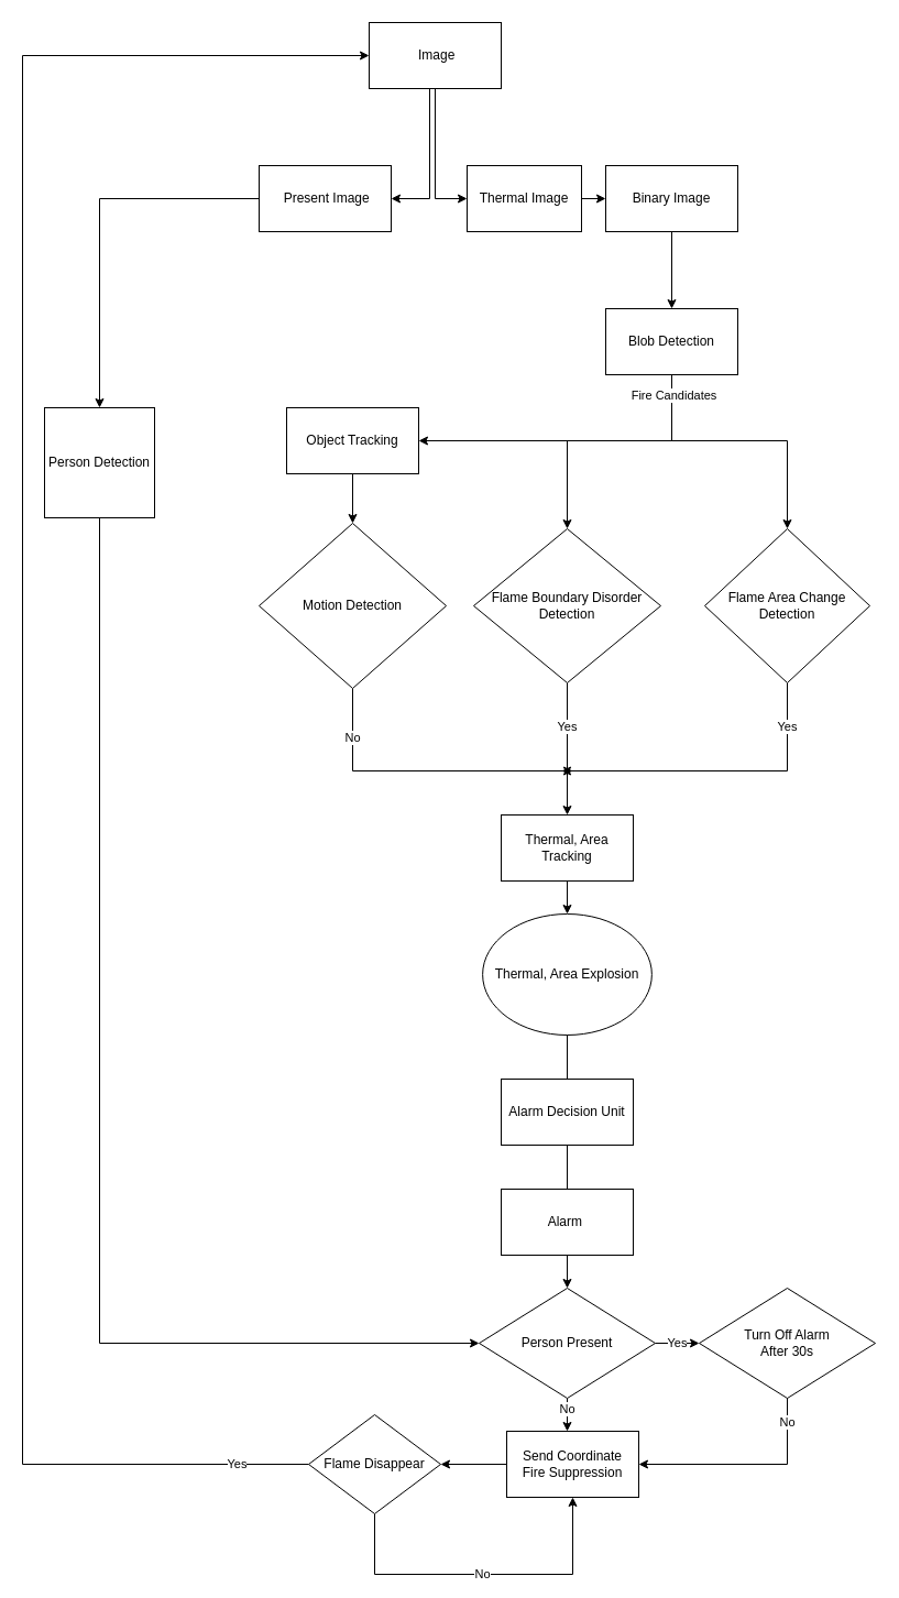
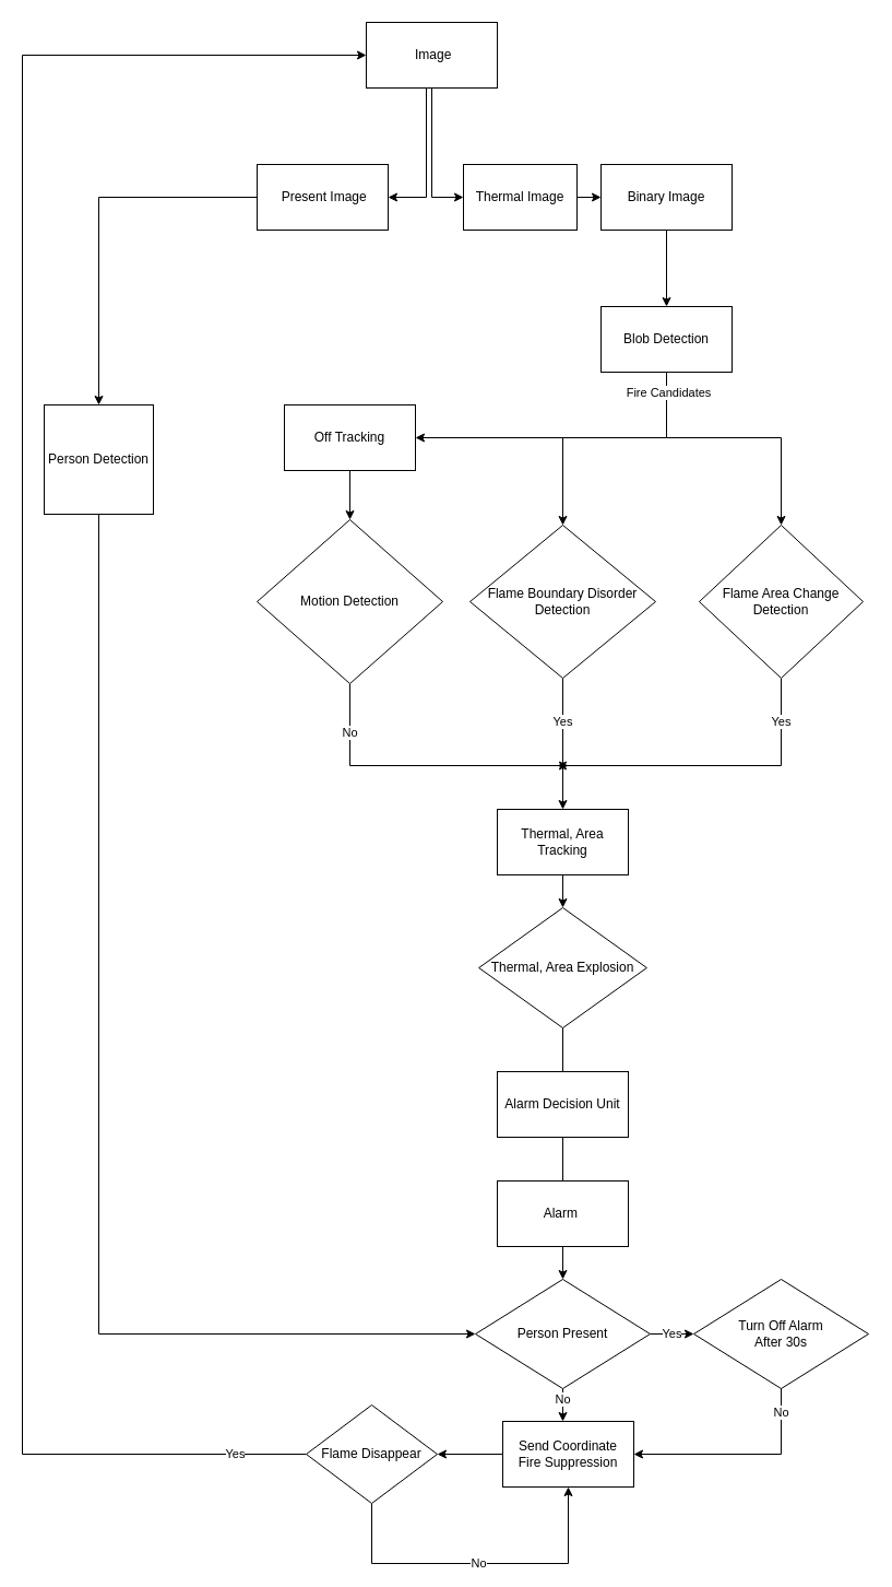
  <mxCell id="0" />
  <mxCell id="1" parent="0" />
  <mxCell id="2" style="edgeStyle=orthogonalEdgeStyle;rounded=0;orthogonalLoop=1;jettySize=auto;html=1;entryX=1;entryY=0.5;entryDx=0;entryDy=0;" edge="1" parent="1" source="4" target="38"><mxGeometry relative="1" as="geometry"><Array as="points"><mxPoint x="390" y="180" /></Array></mxGeometry></mxCell>
  <mxCell id="3" style="edgeStyle=orthogonalEdgeStyle;rounded=0;orthogonalLoop=1;jettySize=auto;html=1;entryX=0;entryY=0.5;entryDx=0;entryDy=0;" edge="1" parent="1" source="4" target="40"><mxGeometry relative="1" as="geometry" /></mxCell>
  <mxCell id="4" value="&amp;nbsp;Image" style="rounded=0;whiteSpace=wrap;html=1;" parent="1" vertex="1"><mxGeometry x="335.01" width="120" height="60" as="geometry" y="20" /></mxCell>
  <mxCell id="5" value="" style="edgeStyle=orthogonalEdgeStyle;rounded=0;orthogonalLoop=1;jettySize=auto;html=1;entryX=0;entryY=0.5;entryDx=0;entryDy=0;exitX=0.5;exitY=1;exitDx=0;exitDy=0;" parent="1" source="28" target="25" edge="1"><mxGeometry x="-0.879" relative="1" as="geometry"><mxPoint x="440" y="1120" as="targetPoint" /><mxPoint x="90" y="550" as="sourcePoint" /><Array as="points"><mxPoint x="90" y="1220" /></Array><mxPoint as="offset" /></mxGeometry></mxCell>
  <mxCell id="6" value="" style="edgeStyle=orthogonalEdgeStyle;rounded=0;orthogonalLoop=1;jettySize=auto;html=1;" parent="1" source="10" target="12" edge="1"><mxGeometry relative="1" as="geometry"><Array as="points"><mxPoint x="610" y="400" /></Array></mxGeometry></mxCell>
  <mxCell id="7" style="edgeStyle=orthogonalEdgeStyle;rounded=0;orthogonalLoop=1;jettySize=auto;html=1;entryX=0.5;entryY=0;entryDx=0;entryDy=0;" parent="1" source="10" target="14" edge="1"><mxGeometry relative="1" as="geometry"><mxPoint x="520" y="460" as="targetPoint" /><Array as="points"><mxPoint x="610" y="400" /><mxPoint x="515" y="400" /></Array></mxGeometry></mxCell>
  <mxCell id="8" style="edgeStyle=orthogonalEdgeStyle;rounded=0;orthogonalLoop=1;jettySize=auto;html=1;entryX=0;entryY=0.5;entryDx=0;entryDy=0;" parent="1" source="10" target="16" edge="1"><mxGeometry relative="1" as="geometry"><mxPoint x="710" y="460" as="targetPoint" /><Array as="points"><mxPoint x="610" y="400" /><mxPoint x="715" y="400" /></Array></mxGeometry></mxCell>
  <mxCell id="9" value="Fire Candidates" style="edgeLabel;html=1;align=center;verticalAlign=middle;resizable=0;points=[];" parent="8" vertex="1" connectable="0"><mxGeometry x="-0.857" y="1" relative="1" as="geometry"><mxPoint as="offset" /></mxGeometry></mxCell>
  <mxCell id="10" value="Blob Detection" style="rounded=0;whiteSpace=wrap;html=1;" parent="1" vertex="1"><mxGeometry x="550" y="280" width="120" height="60" as="geometry" /></mxCell>
  <mxCell id="11" value="" style="edgeStyle=orthogonalEdgeStyle;rounded=0;orthogonalLoop=1;jettySize=auto;html=1;" parent="1" source="12" target="18" edge="1"><mxGeometry relative="1" as="geometry" /></mxCell>
- <mxCell id="12" value="Object Tracking" style="rounded=0;whiteSpace=wrap;html=1;" parent="1" vertex="1"><mxGeometry x="260" y="370" width="120" height="60" as="geometry" /></mxCell>
+ <mxCell id="12" value="Off Tracking" style="rounded=0;whiteSpace=wrap;html=1;" parent="1" vertex="1"><mxGeometry x="260" y="370" width="120" height="60" as="geometry" /></mxCell>
  <mxCell id="13" value="Yes" style="edgeStyle=orthogonalEdgeStyle;rounded=0;orthogonalLoop=1;jettySize=auto;html=1;entryX=0.5;entryY=0;entryDx=0;entryDy=0;" parent="1" source="14" target="20" edge="1"><mxGeometry x="-0.333" relative="1" as="geometry"><mxPoint x="515" y="730" as="targetPoint" /><Array as="points" /><mxPoint as="offset" /></mxGeometry></mxCell>
  <mxCell id="14" value="Flame Boundary Disorder Detection" style="rhombus;whiteSpace=wrap;html=1;" parent="1" vertex="1"><mxGeometry x="430.01" y="480" width="170" height="140" as="geometry" /></mxCell>
  <mxCell id="15" value="Yes" style="edgeStyle=orthogonalEdgeStyle;rounded=0;orthogonalLoop=1;jettySize=auto;html=1;" parent="1" source="16" edge="1"><mxGeometry x="-0.729" relative="1" as="geometry"><mxPoint x="520" y="700" as="targetPoint" /><Array as="points"><mxPoint x="715" y="700" /><mxPoint x="510" y="700" /></Array><mxPoint as="offset" /></mxGeometry></mxCell>
  <mxCell id="16" value="Flame Area Change Detection" style="rhombus;whiteSpace=wrap;html=1;direction=south;" parent="1" vertex="1"><mxGeometry x="640" y="480" width="150" height="140" as="geometry" /></mxCell>
  <mxCell id="17" value="No" style="edgeStyle=orthogonalEdgeStyle;rounded=0;orthogonalLoop=1;jettySize=auto;html=1;" parent="1" source="18" edge="1"><mxGeometry x="-0.684" relative="1" as="geometry"><mxPoint x="510" y="700" as="targetPoint" /><Array as="points"><mxPoint x="320" y="700" /><mxPoint x="520" y="700" /></Array><mxPoint as="offset" /></mxGeometry></mxCell>
  <mxCell id="18" value="Motion Detection" style="rhombus;whiteSpace=wrap;html=1;rounded=0;" parent="1" vertex="1"><mxGeometry x="235" y="475" width="170" height="150" as="geometry" /></mxCell>
  <mxCell id="19" style="edgeStyle=orthogonalEdgeStyle;rounded=0;orthogonalLoop=1;jettySize=auto;html=1;exitX=0.5;exitY=1;exitDx=0;exitDy=0;entryX=0.5;entryY=0;entryDx=0;entryDy=0;" parent="1" source="20" target="22" edge="1"><mxGeometry relative="1" as="geometry" /></mxCell>
  <mxCell id="20" value="Thermal, Area Tracking" style="rounded=0;whiteSpace=wrap;html=1;" parent="1" vertex="1"><mxGeometry x="455.01" y="740" width="120" height="60" as="geometry" /></mxCell>
  <mxCell id="21" value="" style="edgeStyle=orthogonalEdgeStyle;rounded=0;orthogonalLoop=1;jettySize=auto;html=1;entryX=0.5;entryY=0;entryDx=0;entryDy=0;startArrow=none;" parent="1" source="26" target="25" edge="1"><mxGeometry x="-1" y="-80" relative="1" as="geometry"><mxPoint x="80" y="-80" as="offset" /></mxGeometry></mxCell>
- <mxCell id="22" value="Thermal, Area Explosion" style="ellipse;whiteSpace=wrap;html=1;" parent="1" vertex="1"><mxGeometry x="438.13" y="830" width="153.75" height="110" as="geometry" /></mxCell>
+ <mxCell id="22" value="Thermal, Area Explosion" style="rhombus;whiteSpace=wrap;html=1;" parent="1" vertex="1"><mxGeometry x="438.13" y="830" width="153.75" height="110" as="geometry" /></mxCell>
  <mxCell id="23" value="No" style="edgeStyle=orthogonalEdgeStyle;rounded=0;orthogonalLoop=1;jettySize=auto;html=1;exitX=0.5;exitY=1;exitDx=0;exitDy=0;" parent="1" source="25" edge="1"><mxGeometry x="-0.333" relative="1" as="geometry"><mxPoint x="515" y="1300" as="targetPoint" /><mxPoint x="509.59" y="1270" as="sourcePoint" /><mxPoint as="offset" /></mxGeometry></mxCell>
  <mxCell id="24" value="Yes" style="edgeStyle=orthogonalEdgeStyle;rounded=0;orthogonalLoop=1;jettySize=auto;html=1;exitX=1;exitY=0.5;exitDx=0;exitDy=0;entryX=0;entryY=0.5;entryDx=0;entryDy=0;" parent="1" source="25" target="32" edge="1"><mxGeometry relative="1" as="geometry"><mxPoint x="635" y="1210" as="targetPoint" /></mxGeometry></mxCell>
  <mxCell id="25" value="Person Present" style="rhombus;whiteSpace=wrap;html=1;" parent="1" vertex="1"><mxGeometry x="435.01" y="1170" width="160" height="100" as="geometry" /></mxCell>
  <mxCell id="26" value="Alarm Decision Unit" style="whiteSpace=wrap;html=1;" parent="1" vertex="1"><mxGeometry x="455.01" y="980" width="120" height="60" as="geometry" /></mxCell>
  <mxCell id="27" value="" style="edgeStyle=orthogonalEdgeStyle;rounded=0;orthogonalLoop=1;jettySize=auto;html=1;entryX=0.5;entryY=0;entryDx=0;entryDy=0;endArrow=none;" parent="1" source="22" target="26" edge="1"><mxGeometry relative="1" as="geometry"><mxPoint x="515.01" y="1059.996" as="sourcePoint" /><mxPoint x="515.01" y="1220" as="targetPoint" /></mxGeometry></mxCell>
  <mxCell id="28" value="Person Detection" style="whiteSpace=wrap;html=1;aspect=fixed;" parent="1" vertex="1"><mxGeometry x="40" y="370" width="100" height="100" as="geometry" /></mxCell>
  <mxCell id="29" value="" style="edgeStyle=orthogonalEdgeStyle;rounded=0;orthogonalLoop=1;jettySize=auto;html=1;" parent="1" source="30" target="36" edge="1"><mxGeometry relative="1" as="geometry" /></mxCell>
  <mxCell id="30" value="Send Coordinate&lt;br&gt;Fire Suppression" style="rounded=0;whiteSpace=wrap;html=1;" parent="1" vertex="1"><mxGeometry x="460" y="1300" width="120" height="60" as="geometry" /></mxCell>
  <mxCell id="31" value="No" style="edgeStyle=orthogonalEdgeStyle;rounded=0;orthogonalLoop=1;jettySize=auto;html=1;entryX=1;entryY=0.5;entryDx=0;entryDy=0;" parent="1" target="30" edge="1"><mxGeometry x="-0.692" relative="1" as="geometry"><Array as="points"><mxPoint x="715" y="1330" /></Array><mxPoint as="offset" /><mxPoint x="715" y="1260" as="sourcePoint" /></mxGeometry></mxCell>
  <mxCell id="32" value="Turn Off Alarm&lt;br&gt;After 30s" style="rhombus;whiteSpace=wrap;html=1;" parent="1" vertex="1"><mxGeometry x="635" y="1170" width="160" height="100" as="geometry" /></mxCell>
  <mxCell id="33" value="Alarm&amp;nbsp;" style="whiteSpace=wrap;html=1;" parent="1" vertex="1"><mxGeometry x="455.01" y="1080" width="120" height="60" as="geometry" /></mxCell>
  <mxCell id="34" value="No&lt;br&gt;" style="edgeStyle=orthogonalEdgeStyle;rounded=0;orthogonalLoop=1;jettySize=auto;html=1;exitX=0.5;exitY=1;exitDx=0;exitDy=0;entryX=0.5;entryY=1;entryDx=0;entryDy=0;" parent="1" source="36" target="30" edge="1"><mxGeometry relative="1" as="geometry"><mxPoint x="530" y="1430" as="targetPoint" /><Array as="points"><mxPoint x="340" y="1430" /><mxPoint x="520" y="1430" /></Array></mxGeometry></mxCell>
  <mxCell id="35" value="Yes" style="edgeStyle=orthogonalEdgeStyle;rounded=0;orthogonalLoop=1;jettySize=auto;html=1;entryX=0;entryY=0.5;entryDx=0;entryDy=0;" parent="1" source="36" target="4" edge="1"><mxGeometry x="-0.93" relative="1" as="geometry"><mxPoint x="50" y="160" as="targetPoint" /><Array as="points"><mxPoint x="20" y="1330" /><mxPoint x="20" y="50" /></Array><mxPoint as="offset" /></mxGeometry></mxCell>
  <mxCell id="36" value="Flame Disappear" style="rhombus;whiteSpace=wrap;html=1;rounded=0;" parent="1" vertex="1"><mxGeometry x="280" y="1285" width="120" height="90" as="geometry" /></mxCell>
  <mxCell id="37" style="edgeStyle=orthogonalEdgeStyle;rounded=0;orthogonalLoop=1;jettySize=auto;html=1;entryX=0.5;entryY=0;entryDx=0;entryDy=0;" edge="1" parent="1" source="38" target="28"><mxGeometry relative="1" as="geometry" /></mxCell>
  <mxCell id="38" value="&amp;nbsp;Present Image" style="rounded=0;whiteSpace=wrap;html=1;" vertex="1" parent="1"><mxGeometry x="235" y="150" width="120" height="60" as="geometry" /></mxCell>
  <mxCell id="39" value="" style="edgeStyle=orthogonalEdgeStyle;rounded=0;orthogonalLoop=1;jettySize=auto;html=1;" edge="1" parent="1" source="40" target="42"><mxGeometry relative="1" as="geometry" /></mxCell>
  <mxCell id="40" value="Thermal Image" style="rounded=0;whiteSpace=wrap;html=1;" vertex="1" parent="1"><mxGeometry x="424" y="150" width="103.99" height="60" as="geometry" /></mxCell>
  <mxCell id="41" style="edgeStyle=orthogonalEdgeStyle;rounded=0;orthogonalLoop=1;jettySize=auto;html=1;entryX=0.5;entryY=0;entryDx=0;entryDy=0;" edge="1" parent="1" source="42" target="10"><mxGeometry relative="1" as="geometry" /></mxCell>
  <mxCell id="42" value="Binary Image" style="whiteSpace=wrap;html=1;rounded=0;" vertex="1" parent="1"><mxGeometry x="550.005" y="150" width="120" height="60" as="geometry" /></mxCell>
